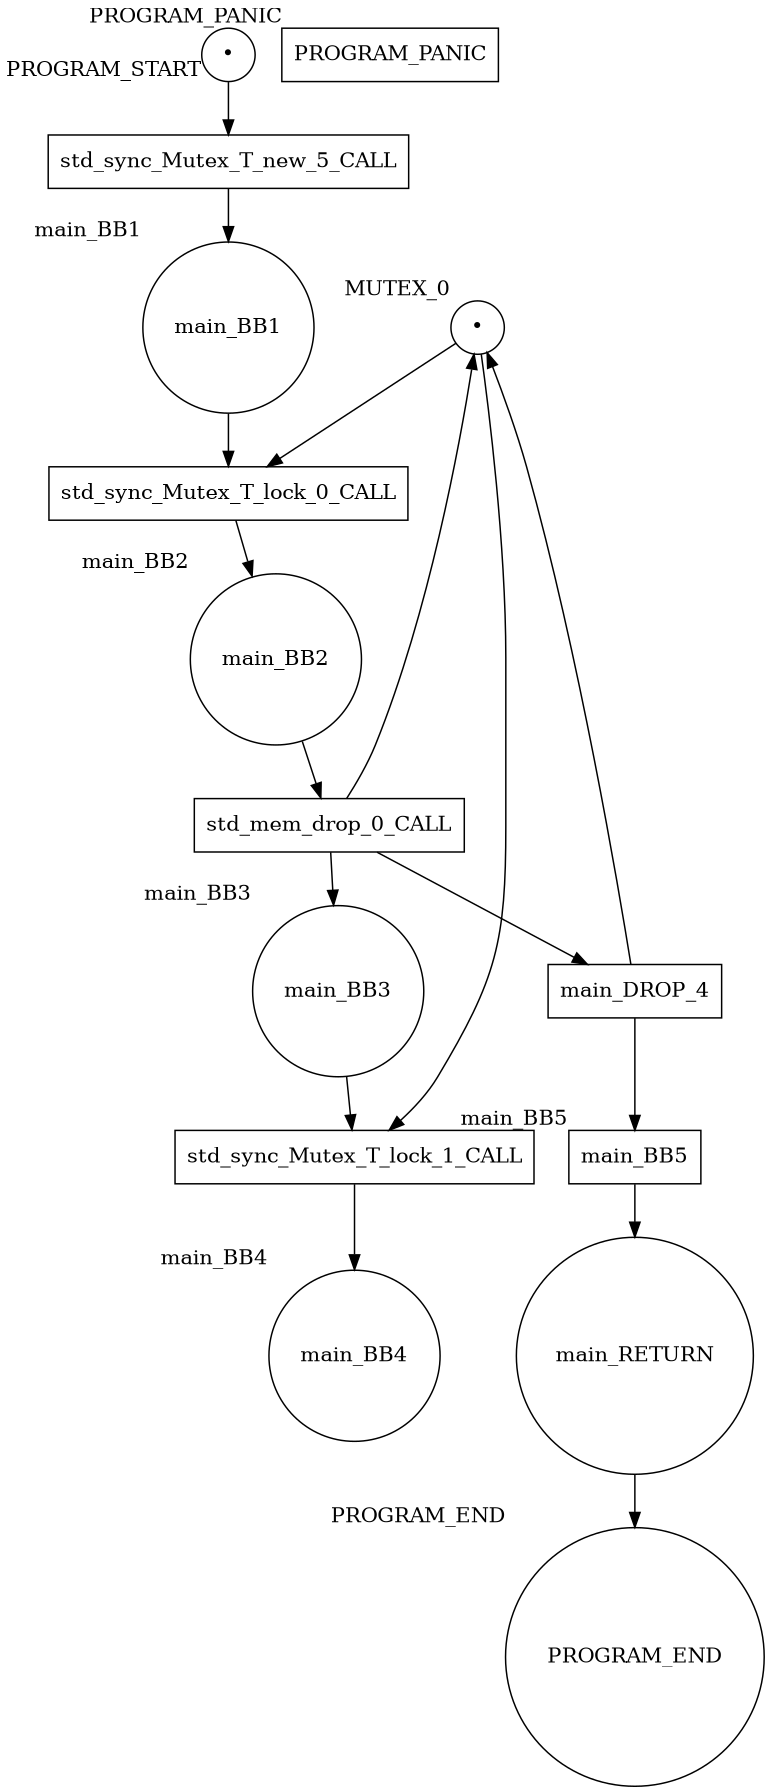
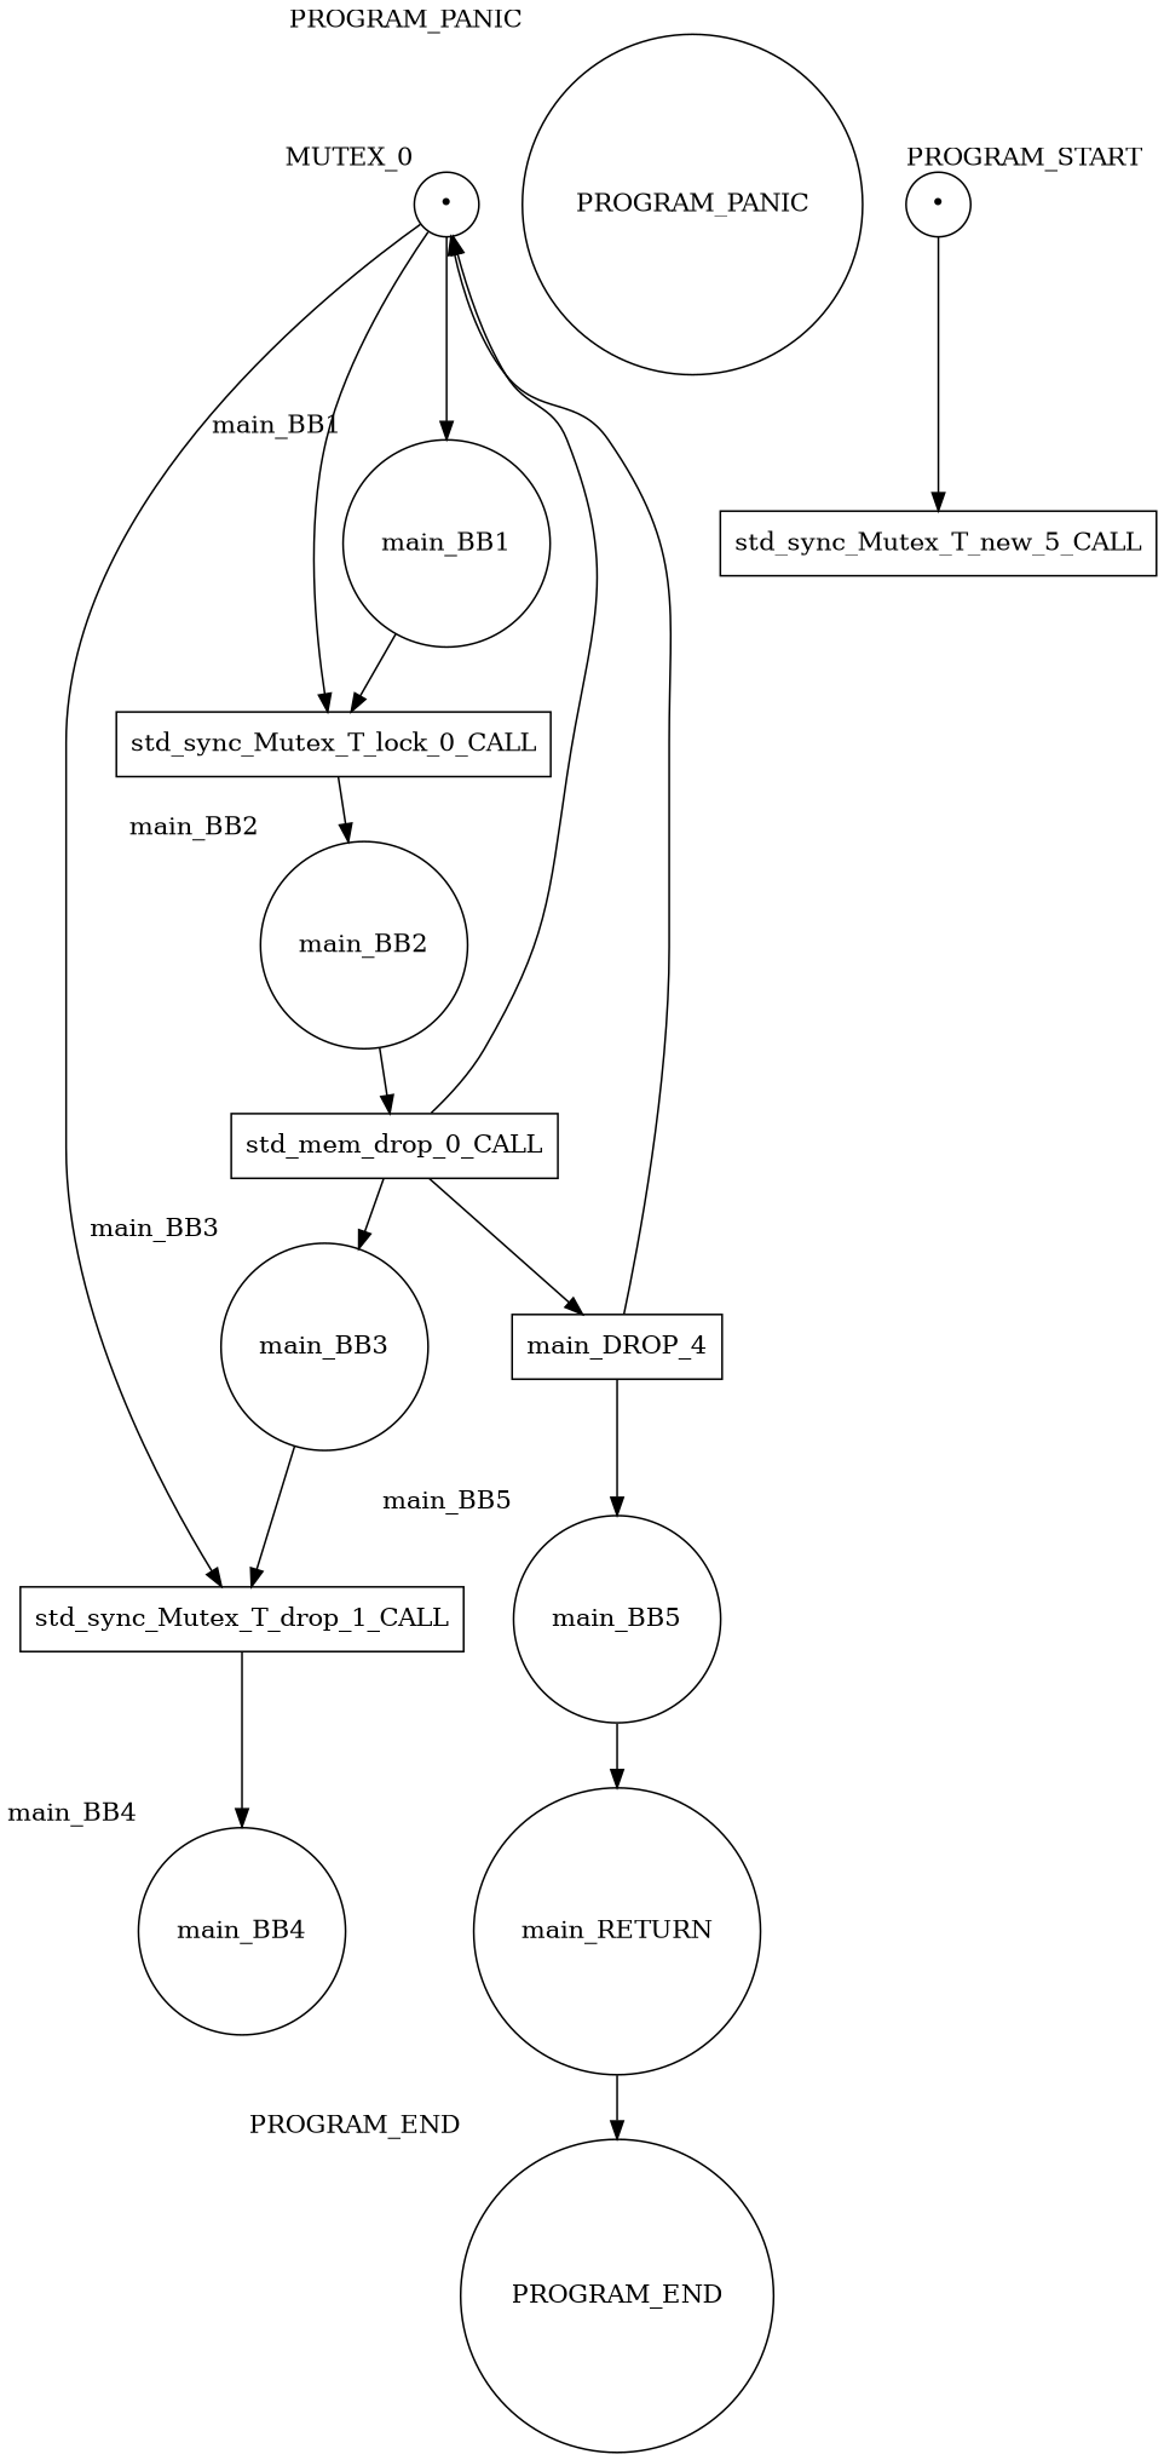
  digraph {
    node [shape=circle]
    n1 [label="•" xlabel=MUTEX_0]
    n2 [label=std_sync_Mutex_T_lock_0_CALL shape=box]
-   n3 [label=std_sync_Mutex_T_lock_1_CALL shape=box]
+   n3 [label=std_sync_Mutex_T_drop_1_CALL shape=box]
    main_BB2 [xlabel=main_BB2]
    main_BB4 [xlabel=main_BB4]
    PROGRAM_END [xlabel=PROGRAM_END]
-   PROGRAM_PANIC [shape=box xlabel=PROGRAM_PANIC]
+   PROGRAM_PANIC [xlabel=PROGRAM_PANIC]
    n8 [label="•" xlabel=PROGRAM_START]
    n9 [label=std_sync_Mutex_T_new_5_CALL shape=box]
    main_BB1 [xlabel=main_BB1]
    n11 [label=std_mem_drop_0_CALL shape=box]
    main_BB3 [xlabel=main_BB3]
    n13 [label=main_DROP_4 shape=box]
-   main_BB5 [shape=box xlabel=main_BB5]
+   main_BB5 [xlabel=main_BB5]
    n15 [label=main_RETURN]
    n1 -> n2
    n1 -> n3
    n2 -> main_BB2
    n3 -> main_BB4
    main_BB2 -> n11
    n8 -> n9
-   n9 -> main_BB1
+   n1 -> main_BB1
    main_BB1 -> n2
    n11 -> n1
    n11 -> main_BB3
    n11 -> n13
    main_BB3 -> n3
    n13 -> n1
    n13 -> main_BB5
    main_BB5 -> n15
    n15 -> PROGRAM_END
  }
